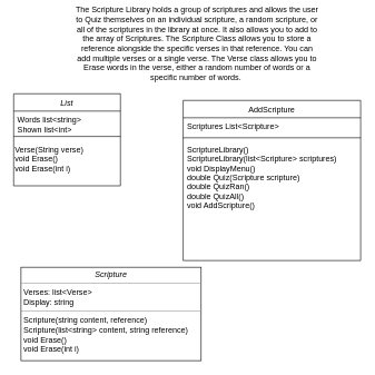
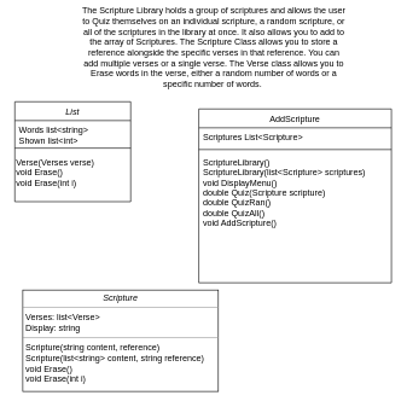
  <mxCell id="0" />
  <mxCell id="1" parent="0" />
  <mxCell id="2" value="List" style="swimlane;fontStyle=2;align=center;verticalAlign=top;childLayout=stackLayout;horizontal=1;startSize=26;horizontalStack=0;resizeParent=1;resizeLast=0;collapsible=1;marginBottom=0;rounded=0;shadow=0;strokeWidth=1;" parent="1" vertex="1"><mxGeometry x="20" y="140" width="160" height="138" as="geometry"><mxRectangle x="230" y="140" width="160" height="26" as="alternateBounds" /></mxGeometry></mxCell>
  <mxCell id="3" value="Words list&lt;string&gt;&#10;Shown list&lt;int&gt; " style="text;align=left;verticalAlign=top;spacingLeft=4;spacingRight=4;overflow=hidden;rotatable=0;points=[[0,0.5],[1,0.5]];portConstraint=eastwest;" parent="2" vertex="1"><mxGeometry y="26" width="160" height="34" as="geometry" /></mxCell>
  <mxCell id="4" value="" style="line;html=1;strokeWidth=1;align=left;verticalAlign=middle;spacingTop=-1;spacingLeft=3;spacingRight=3;rotatable=0;labelPosition=right;points=[];portConstraint=eastwest;" parent="2" vertex="1"><mxGeometry y="60" width="160" height="8" as="geometry" /></mxCell>
- <mxCell id="5" value="Verse(String verse)&lt;br&gt;void Erase()&lt;br&gt;&lt;div style=&quot;&quot;&gt;&lt;span style=&quot;background-color: initial;&quot;&gt;void Erase(int i)&lt;/span&gt;&lt;/div&gt;" style="text;html=1;align=left;verticalAlign=middle;resizable=0;points=[];autosize=1;strokeColor=none;fillColor=none;" vertex="1" parent="2"><mxGeometry y="68" width="160" height="60" as="geometry" /></mxCell>
+ <mxCell id="5" value="Verse(Verses verse)&lt;br&gt;void Erase()&lt;br&gt;&lt;div style=&quot;&quot;&gt;&lt;span style=&quot;background-color: initial;&quot;&gt;void Erase(int i)&lt;/span&gt;&lt;/div&gt;" style="text;html=1;align=left;verticalAlign=middle;resizable=0;points=[];autosize=1;strokeColor=none;fillColor=none;" vertex="1" parent="2"><mxGeometry y="68" width="160" height="60" as="geometry" /></mxCell>
  <mxCell id="6" value="AddScripture" style="swimlane;fontStyle=0;align=center;verticalAlign=top;childLayout=stackLayout;horizontal=1;startSize=26;horizontalStack=0;resizeParent=1;resizeLast=0;collapsible=1;marginBottom=0;rounded=0;shadow=0;strokeWidth=1;" parent="1" vertex="1"><mxGeometry x="274" y="150" width="266" height="240" as="geometry"><mxRectangle x="550" y="140" width="160" height="26" as="alternateBounds" /></mxGeometry></mxCell>
  <mxCell id="7" value="Scriptures List&lt;Scripture&gt;" style="text;align=left;verticalAlign=top;spacingLeft=4;spacingRight=4;overflow=hidden;rotatable=0;points=[[0,0.5],[1,0.5]];portConstraint=eastwest;" parent="6" vertex="1"><mxGeometry y="26" width="266" height="26" as="geometry" /></mxCell>
  <mxCell id="8" value="" style="line;html=1;strokeWidth=1;align=left;verticalAlign=middle;spacingTop=-1;spacingLeft=3;spacingRight=3;rotatable=0;labelPosition=right;points=[];portConstraint=eastwest;" parent="6" vertex="1"><mxGeometry y="52" width="266" height="8" as="geometry" /></mxCell>
  <mxCell id="9" value="ScriptureLibrary()&#10;ScriptureLibrary(list&lt;Scripture&gt; scriptures)&#10;void DisplayMenu()&#10;double Quiz(Scripture scripture)&#10;double QuizRan()&#10;double QuizAll()&#10;void AddScripture()&#10;&#10;" style="text;align=left;verticalAlign=top;spacingLeft=4;spacingRight=4;overflow=hidden;rotatable=0;points=[[0,0.5],[1,0.5]];portConstraint=eastwest;" parent="6" vertex="1"><mxGeometry y="60" width="266" height="160" as="geometry" /></mxCell>
  <mxCell id="10" value="&lt;p style=&quot;margin:0px;margin-top:4px;text-align:center;&quot;&gt;&lt;i&gt;Scripture&lt;/i&gt;&lt;/p&gt;&lt;hr size=&quot;1&quot;&gt;&lt;p style=&quot;margin:0px;margin-left:4px;&quot;&gt;Verses: list&amp;lt;Verse&amp;gt;&lt;/p&gt;&lt;p style=&quot;margin:0px;margin-left:4px;&quot;&gt;Display: string&lt;/p&gt;&lt;hr size=&quot;1&quot;&gt;&lt;p style=&quot;margin:0px;margin-left:4px;&quot;&gt;Scripture(string content, reference)&lt;/p&gt;&lt;p style=&quot;margin:0px;margin-left:4px;&quot;&gt;Scripture(list&amp;lt;string&amp;gt; content, string reference)&lt;/p&gt;&lt;p style=&quot;margin:0px;margin-left:4px;&quot;&gt;void Erase()&lt;/p&gt;&lt;p style=&quot;margin:0px;margin-left:4px;&quot;&gt;void Erase(int i)&lt;/p&gt;" style="verticalAlign=top;align=left;overflow=fill;fontSize=12;fontFamily=Helvetica;html=1;whiteSpace=wrap;" vertex="1" parent="1"><mxGeometry x="31" y="400" width="270" height="140" as="geometry" /></mxCell>
  <mxCell id="11" value="The Scripture Library holds a group of scriptures and allows the user to Quiz themselves on an individual scripture, a random scripture, or all of the scriptures in the library at once. It also allows you to add to the array of Scriptures. The Scripture Class allows you to store a reference alongside the specific verses in that reference. You can add multiple verses or a single verse. The Verse class allows you to Erase words in the verse, either a random number of words or a specific number of words.&amp;nbsp;" style="text;html=1;strokeColor=none;fillColor=none;align=center;verticalAlign=middle;whiteSpace=wrap;rounded=0;" vertex="1" parent="1"><mxGeometry x="110" y="20" width="370" height="90" as="geometry" /></mxCell>
